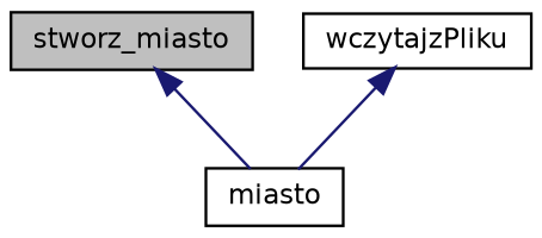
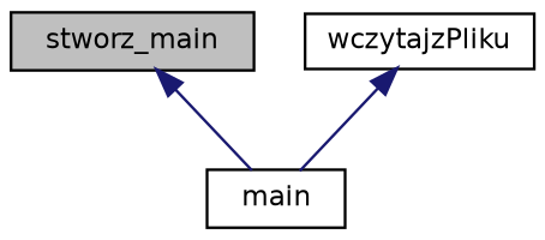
  digraph {
    rankdir=TB
    node [color=black fillcolor=white fontname=Helvetica fontsize=10 shape=record style=filled]
    edge [color=midnightblue dir=back fontname=Helvetica fontsize=10 labelfontname=Helvetica labelfontsize=10 style=solid]
-   n1 [fillcolor=grey75 fontcolor=black height=0.2 label=stworz_miasto width=0.4]
-   n2 [height=0.2 label=miasto width=0.4]
+   n1 [fillcolor=grey75 fontcolor=black height=0.2 label=stworz_main width=0.4]
+   n2 [height=0.2 label=main width=0.4]
    n3 [height=0.2 label=wczytajzPliku width=0.4]
    n1 -> n2
    n3 -> n2
  }
